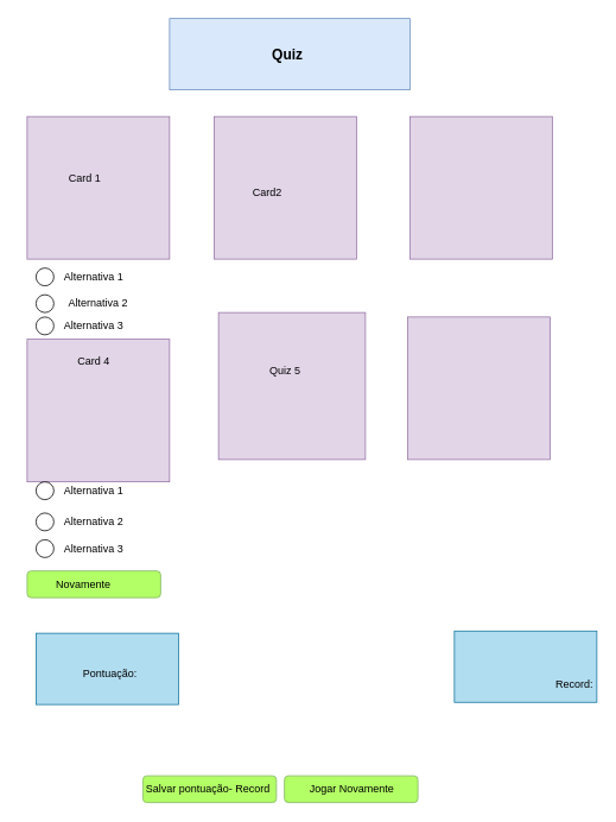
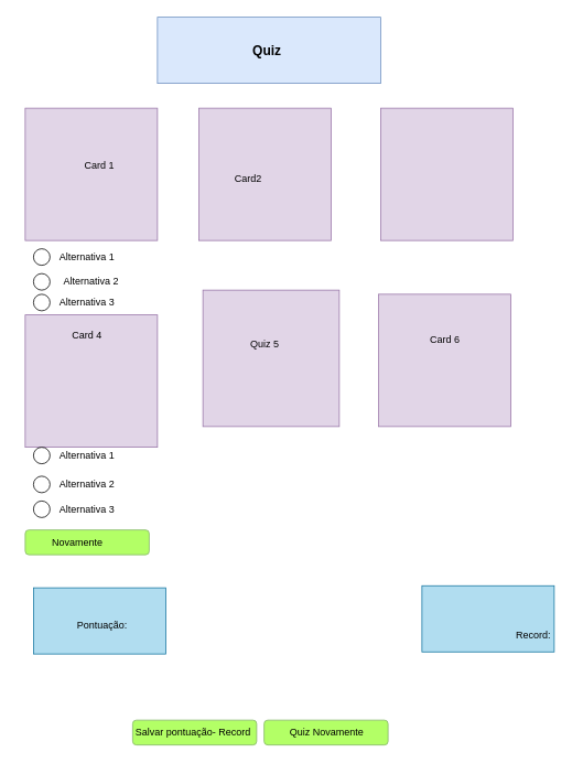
  <mxCell id="0" />
  <mxCell id="1" parent="0" />
  <mxCell id="2" value="" style="whiteSpace=wrap;html=1;aspect=fixed;fillColor=#e1d5e7;strokeColor=#9673a6;" parent="1" vertex="1"><mxGeometry x="30" y="130" width="160" height="160" as="geometry" /></mxCell>
  <mxCell id="3" value="" style="whiteSpace=wrap;html=1;aspect=fixed;fillColor=#e1d5e7;strokeColor=#9673a6;" parent="1" vertex="1"><mxGeometry x="460" y="130" width="160" height="160" as="geometry" /></mxCell>
  <mxCell id="4" value="" style="whiteSpace=wrap;html=1;aspect=fixed;fillColor=#e1d5e7;strokeColor=#9673a6;" parent="1" vertex="1"><mxGeometry x="240" y="130" width="160" height="160" as="geometry" /></mxCell>
  <mxCell id="5" value="&lt;span style=&quot;font-size: 16px&quot;&gt;&lt;b&gt;Quiz&amp;nbsp;&lt;/b&gt;&lt;/span&gt;" style="text;html=1;strokeColor=#6c8ebf;fillColor=#dae8fc;align=center;verticalAlign=middle;whiteSpace=wrap;rounded=0;" parent="1" vertex="1"><mxGeometry x="190" y="20" width="270" height="80" as="geometry" /></mxCell>
  <mxCell id="6" value="" style="whiteSpace=wrap;html=1;aspect=fixed;fillColor=#e1d5e7;strokeColor=#9673a6;" parent="1" vertex="1"><mxGeometry x="30" y="380" width="160" height="160" as="geometry" /></mxCell>
  <mxCell id="7" value="" style="ellipse;whiteSpace=wrap;html=1;" parent="1" vertex="1"><mxGeometry x="40" y="540" width="20" height="20" as="geometry" /></mxCell>
  <mxCell id="8" value="" style="ellipse;whiteSpace=wrap;html=1;" parent="1" vertex="1"><mxGeometry x="40" y="575" width="20" height="20" as="geometry" /></mxCell>
  <mxCell id="9" value="" style="ellipse;whiteSpace=wrap;html=1;" parent="1" vertex="1"><mxGeometry x="40" y="605" width="20" height="20" as="geometry" /></mxCell>
  <mxCell id="10" value="Alternativa 1" style="text;html=1;strokeColor=none;fillColor=none;align=center;verticalAlign=middle;whiteSpace=wrap;rounded=0;" parent="1" vertex="1"><mxGeometry x="70" y="540" width="70" height="20" as="geometry" /></mxCell>
  <mxCell id="11" value="Alternativa 2" style="text;html=1;strokeColor=none;fillColor=none;align=center;verticalAlign=middle;whiteSpace=wrap;rounded=0;" parent="1" vertex="1"><mxGeometry x="70" y="575" width="70" height="20" as="geometry" /></mxCell>
  <mxCell id="12" value="Alternativa 3" style="text;html=1;strokeColor=none;fillColor=none;align=center;verticalAlign=middle;whiteSpace=wrap;rounded=0;" parent="1" vertex="1"><mxGeometry x="70" y="605" width="70" height="20" as="geometry" /></mxCell>
  <mxCell id="13" value="" style="rounded=1;whiteSpace=wrap;html=1;strokeColor=#82b366;fillColor=#B3FF66;" parent="1" vertex="1"><mxGeometry x="30" y="640" width="150" height="30" as="geometry" /></mxCell>
  <mxCell id="14" value="Novamente&amp;nbsp;" style="text;html=1;strokeColor=none;fillColor=none;align=center;verticalAlign=middle;whiteSpace=wrap;rounded=0;" parent="1" vertex="1"><mxGeometry x="60" y="645" width="70" height="20" as="geometry" /></mxCell>
- <mxCell id="15" value="Card 1" style="text;html=1;strokeColor=none;fillColor=none;align=center;verticalAlign=middle;whiteSpace=wrap;rounded=0;" parent="1" vertex="1"><mxGeometry x="60" y="160" width="70" height="80" as="geometry" /></mxCell>
+ <mxCell id="15" value="Card 1" style="text;html=1;strokeColor=none;fillColor=none;align=center;verticalAlign=middle;whiteSpace=wrap;rounded=0;" parent="1" vertex="1"><mxGeometry x="85" y="160" width="70" height="80" as="geometry" /></mxCell>
  <mxCell id="16" value="Card2" style="text;html=1;strokeColor=none;fillColor=none;align=center;verticalAlign=middle;whiteSpace=wrap;rounded=0;" parent="1" vertex="1"><mxGeometry x="250" y="190" width="100" height="50" as="geometry" /></mxCell>
  <mxCell id="17" value="Card 4" style="text;html=1;strokeColor=none;fillColor=none;align=center;verticalAlign=middle;whiteSpace=wrap;rounded=0;" parent="1" vertex="1"><mxGeometry x="20" y="370" width="170" height="70" as="geometry" /></mxCell>
  <mxCell id="18" value="" style="rounded=0;whiteSpace=wrap;html=1;fillColor=#b1ddf0;strokeColor=#10739e;" parent="1" vertex="1"><mxGeometry x="40" y="710" width="160" height="80" as="geometry" /></mxCell>
  <mxCell id="19" value="Pontuação:&amp;nbsp;" style="text;html=1;strokeColor=none;fillColor=none;align=center;verticalAlign=middle;whiteSpace=wrap;rounded=0;" parent="1" vertex="1"><mxGeometry x="40" y="722.5" width="170" height="65" as="geometry" /></mxCell>
  <mxCell id="20" value="" style="whiteSpace=wrap;html=1;aspect=fixed;fillColor=#e1d5e7;strokeColor=#9673a6;" vertex="1" parent="1"><mxGeometry x="245" y="350" width="165" height="165" as="geometry" /></mxCell>
  <mxCell id="21" value="" style="whiteSpace=wrap;html=1;aspect=fixed;fillColor=#e1d5e7;strokeColor=#9673a6;" vertex="1" parent="1"><mxGeometry x="457.5" y="355" width="160" height="160" as="geometry" /></mxCell>
  <mxCell id="22" value="Quiz 5" style="text;html=1;strokeColor=none;fillColor=none;align=center;verticalAlign=middle;whiteSpace=wrap;rounded=0;" vertex="1" parent="1"><mxGeometry x="235" y="380" width="170" height="70" as="geometry" /></mxCell>
+ <mxCell id="23" value="Card 6" style="text;html=1;strokeColor=none;fillColor=none;align=center;verticalAlign=middle;whiteSpace=wrap;rounded=0;" vertex="1" parent="1"><mxGeometry x="517.5" y="400" width="40" height="20" as="geometry" /></mxCell>
  <mxCell id="24" value="" style="rounded=0;whiteSpace=wrap;html=1;fillColor=#b1ddf0;strokeColor=#10739e;" vertex="1" parent="1"><mxGeometry x="510" y="707.5" width="160" height="80" as="geometry" /></mxCell>
  <mxCell id="25" value="Record:" style="text;html=1;strokeColor=none;fillColor=none;align=center;verticalAlign=middle;whiteSpace=wrap;rounded=0;" vertex="1" parent="1"><mxGeometry x="625" y="757.5" width="40" height="20" as="geometry" /></mxCell>
  <mxCell id="26" value="" style="rounded=1;whiteSpace=wrap;html=1;strokeColor=#82b366;fillColor=#B3FF66;" vertex="1" parent="1"><mxGeometry x="160" y="870" width="150" height="30" as="geometry" /></mxCell>
  <mxCell id="27" value="" style="rounded=1;whiteSpace=wrap;html=1;strokeColor=#82b366;fillColor=#B3FF66;" vertex="1" parent="1"><mxGeometry x="319" y="870" width="150" height="30" as="geometry" /></mxCell>
  <mxCell id="28" value="Salvar pontuação- Record&amp;nbsp;" style="text;html=1;strokeColor=none;fillColor=none;align=center;verticalAlign=middle;whiteSpace=wrap;rounded=0;" vertex="1" parent="1"><mxGeometry x="150" y="875" width="170" height="20" as="geometry" /></mxCell>
- <mxCell id="29" value="Jogar Novamente" style="text;html=1;strokeColor=none;fillColor=none;align=center;verticalAlign=middle;whiteSpace=wrap;rounded=0;" vertex="1" parent="1"><mxGeometry x="315" y="875" width="160" height="20" as="geometry" /></mxCell>
+ <mxCell id="29" value="Quiz Novamente" style="text;html=1;strokeColor=none;fillColor=none;align=center;verticalAlign=middle;whiteSpace=wrap;rounded=0;" vertex="1" parent="1"><mxGeometry x="315" y="875" width="160" height="20" as="geometry" /></mxCell>
  <mxCell id="30" value="Alternativa 1" style="text;html=1;strokeColor=none;fillColor=none;align=center;verticalAlign=middle;whiteSpace=wrap;rounded=0;" vertex="1" parent="1"><mxGeometry x="70" y="300" width="70" height="20" as="geometry" /></mxCell>
  <mxCell id="31" value="Alternativa 2" style="text;html=1;strokeColor=none;fillColor=none;align=center;verticalAlign=middle;whiteSpace=wrap;rounded=0;" vertex="1" parent="1"><mxGeometry x="75" y="330" width="70" height="20" as="geometry" /></mxCell>
  <mxCell id="32" value="Alternativa 3" style="text;html=1;strokeColor=none;fillColor=none;align=center;verticalAlign=middle;whiteSpace=wrap;rounded=0;" vertex="1" parent="1"><mxGeometry x="70" y="355" width="70" height="20" as="geometry" /></mxCell>
  <mxCell id="33" value="" style="ellipse;whiteSpace=wrap;html=1;" vertex="1" parent="1"><mxGeometry x="40" y="355" width="20" height="20" as="geometry" /></mxCell>
  <mxCell id="34" value="" style="ellipse;whiteSpace=wrap;html=1;" vertex="1" parent="1"><mxGeometry x="40" y="330" width="20" height="20" as="geometry" /></mxCell>
  <mxCell id="35" value="" style="ellipse;whiteSpace=wrap;html=1;" vertex="1" parent="1"><mxGeometry x="40" y="300" width="20" height="20" as="geometry" /></mxCell>
